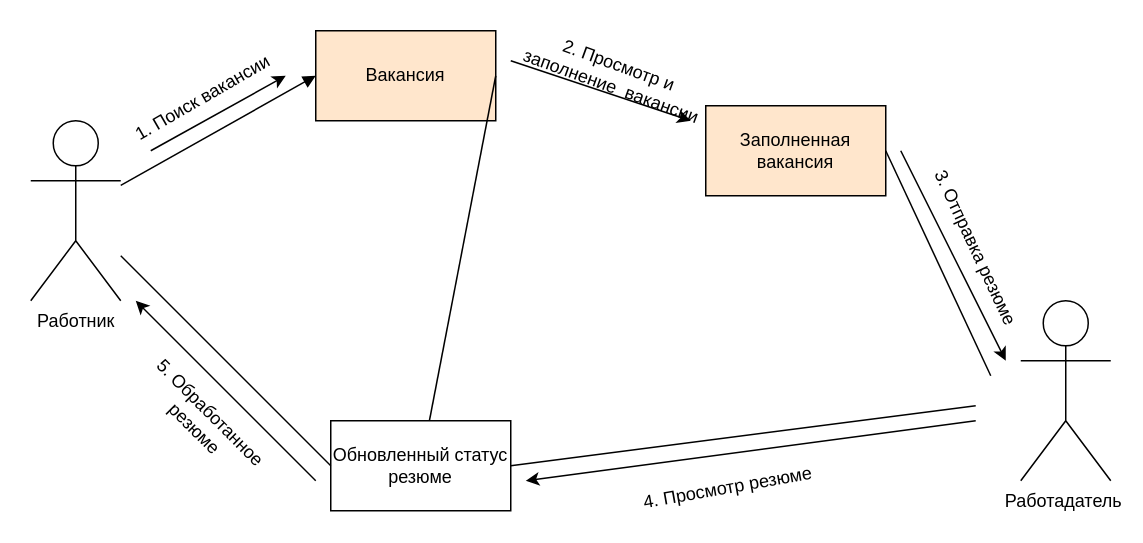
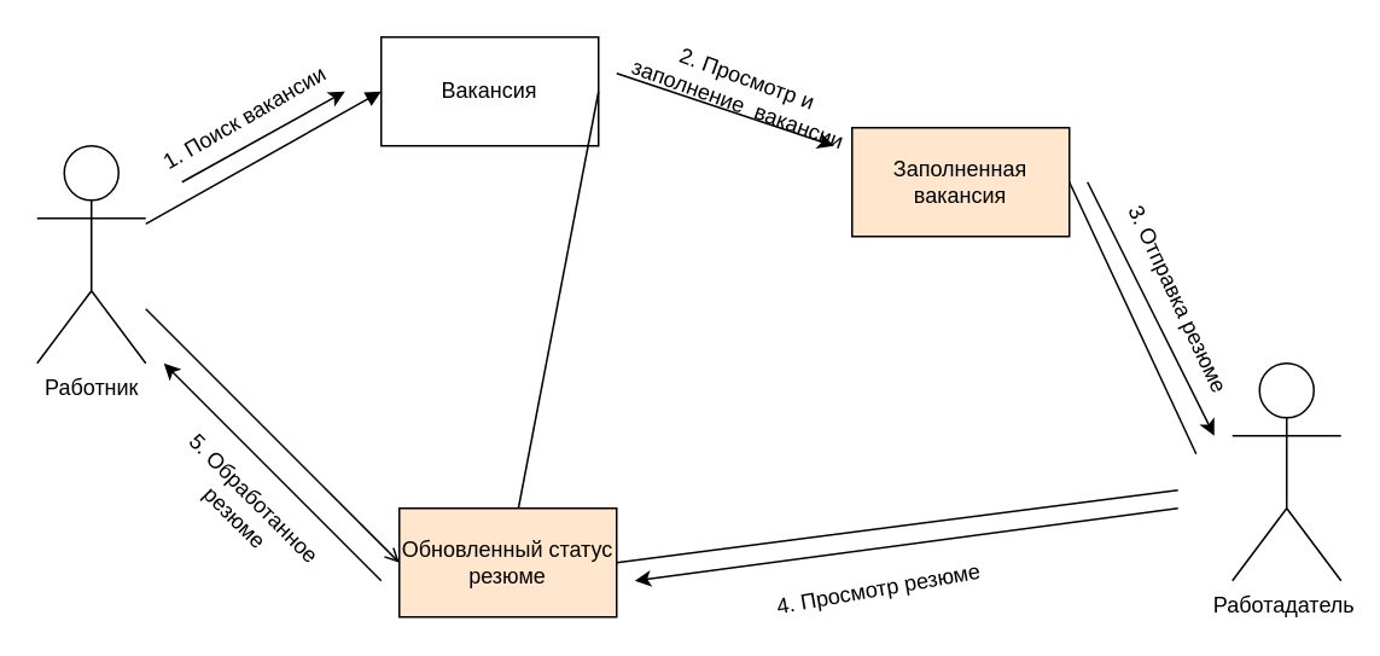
  <mxCell id="0" />
  <mxCell id="1" parent="0" />
  <mxCell id="2" value="Работник" style="shape=umlActor;verticalLabelPosition=bottom;verticalAlign=top;html=1;outlineConnect=0;" parent="1" vertex="1"><mxGeometry x="20" y="80" width="60" height="120" as="geometry" /></mxCell>
- <mxCell id="3" value="Вакансия" style="rounded=0;whiteSpace=wrap;html=1;fillColor=#ffe6cc;" parent="1" vertex="1"><mxGeometry x="210" y="20" width="120" height="60" as="geometry" /></mxCell>
+ <mxCell id="3" value="Вакансия" style="rounded=0;whiteSpace=wrap;html=1;" parent="1" vertex="1"><mxGeometry x="210" y="20" width="120" height="60" as="geometry" /></mxCell>
  <mxCell id="4" value="" style="endArrow=block;html=1;rounded=0;entryX=0;entryY=0.5;entryDx=0;entryDy=0;" parent="1" source="2" target="3" edge="1"><mxGeometry width="50" height="50" relative="1" as="geometry"><mxPoint x="100" y="150" as="sourcePoint" /><mxPoint x="150" y="100" as="targetPoint" /></mxGeometry></mxCell>
  <mxCell id="5" value="" style="endArrow=classic;html=1;rounded=0;" parent="1" edge="1"><mxGeometry width="50" height="50" relative="1" as="geometry"><mxPoint x="100" y="100" as="sourcePoint" /><mxPoint x="190" y="50" as="targetPoint" /></mxGeometry></mxCell>
  <mxCell id="6" value="1. Поиск вакансии" style="text;html=1;align=center;verticalAlign=middle;whiteSpace=wrap;rounded=0;rotation=-30;" parent="1" vertex="1"><mxGeometry x="80" y="50" width="110" height="30" as="geometry" /></mxCell>
  <mxCell id="7" value="" style="endArrow=classic;html=1;rounded=0;" parent="1" edge="1"><mxGeometry width="50" height="50" relative="1" as="geometry"><mxPoint x="340" y="40" as="sourcePoint" /><mxPoint x="460" y="80" as="targetPoint" /></mxGeometry></mxCell>
  <mxCell id="8" value="Заполненная вакансия" style="rounded=0;whiteSpace=wrap;html=1;fillColor=#ffe6cc;" parent="1" vertex="1"><mxGeometry x="470" y="70" width="120" height="60" as="geometry" /></mxCell>
  <mxCell id="9" value="2. Просмотр и заполнение&amp;nbsp; вакансии" style="text;html=1;align=center;verticalAlign=middle;whiteSpace=wrap;rounded=0;rotation=20;" parent="1" vertex="1"><mxGeometry x="340" y="35" width="140" height="30" as="geometry" /></mxCell>
  <mxCell id="10" value="" style="endArrow=none;html=1;rounded=0;exitX=1;exitY=0.5;exitDx=0;exitDy=0;" parent="1" source="3" target="14" edge="1"><mxGeometry width="50" height="50" relative="1" as="geometry"><mxPoint x="400" y="150" as="sourcePoint" /><mxPoint x="450" y="100" as="targetPoint" /></mxGeometry></mxCell>
  <mxCell id="11" value="" style="endArrow=none;html=1;rounded=0;entryX=1;entryY=0.5;entryDx=0;entryDy=0;exitX=0.5;exitY=0;exitDx=0;exitDy=0;" parent="1" target="8" edge="1"><mxGeometry width="50" height="50" relative="1" as="geometry"><mxPoint x="660" y="250" as="sourcePoint" /><mxPoint x="510" y="210" as="targetPoint" /></mxGeometry></mxCell>
  <mxCell id="12" value="" style="endArrow=classic;html=1;rounded=0;" parent="1" edge="1"><mxGeometry width="50" height="50" relative="1" as="geometry"><mxPoint x="600" y="100" as="sourcePoint" /><mxPoint x="670" y="240" as="targetPoint" /></mxGeometry></mxCell>
  <mxCell id="13" value="3. Отправка резюме" style="text;html=1;align=center;verticalAlign=middle;whiteSpace=wrap;rounded=0;rotation=65;" parent="1" vertex="1"><mxGeometry x="580" y="150" width="140" height="30" as="geometry" /></mxCell>
- <mxCell id="14" value="Обновленный статус резюме" style="rounded=0;whiteSpace=wrap;html=1;" parent="1" vertex="1"><mxGeometry x="220" y="280" width="120" height="60" as="geometry" /></mxCell>
+ <mxCell id="14" value="Обновленный статус резюме" style="rounded=0;whiteSpace=wrap;html=1;fillColor=#ffe6cc;" parent="1" vertex="1"><mxGeometry x="220" y="280" width="120" height="60" as="geometry" /></mxCell>
  <mxCell id="15" value="" style="endArrow=none;html=1;rounded=0;exitX=1;exitY=0.5;exitDx=0;exitDy=0;" parent="1" source="14" edge="1"><mxGeometry width="50" height="50" relative="1" as="geometry"><mxPoint x="330" y="430" as="sourcePoint" /><mxPoint x="650" y="270" as="targetPoint" /></mxGeometry></mxCell>
  <mxCell id="16" value="" style="endArrow=classic;html=1;rounded=0;" parent="1" edge="1"><mxGeometry width="50" height="50" relative="1" as="geometry"><mxPoint x="650" y="280" as="sourcePoint" /><mxPoint x="350" y="320" as="targetPoint" /></mxGeometry></mxCell>
  <mxCell id="17" value="4. Просмотр резюме" style="text;html=1;align=center;verticalAlign=middle;whiteSpace=wrap;rounded=0;rotation=-10;" parent="1" vertex="1"><mxGeometry x="370" y="310" width="230" height="30" as="geometry" /></mxCell>
- <mxCell id="18" value="" style="endArrow=none;html=1;rounded=0;entryX=0;entryY=0.5;entryDx=0;entryDy=0;" parent="1" source="2" target="14" edge="1"><mxGeometry width="50" height="50" relative="1" as="geometry"><mxPoint x="210" y="355" as="sourcePoint" /><mxPoint x="280" y="310" as="targetPoint" /></mxGeometry></mxCell>
+ <mxCell id="18" value="" style="endArrow=open;html=1;rounded=0;entryX=0;entryY=0.5;entryDx=0;entryDy=0;" parent="1" source="2" target="14" edge="1"><mxGeometry width="50" height="50" relative="1" as="geometry"><mxPoint x="210" y="355" as="sourcePoint" /><mxPoint x="280" y="310" as="targetPoint" /></mxGeometry></mxCell>
  <mxCell id="19" value="" style="endArrow=classic;html=1;rounded=0;" parent="1" edge="1"><mxGeometry width="50" height="50" relative="1" as="geometry"><mxPoint x="210" y="320" as="sourcePoint" /><mxPoint x="90" y="200" as="targetPoint" /></mxGeometry></mxCell>
  <mxCell id="20" value="5. Обработанное резюме" style="text;html=1;align=center;verticalAlign=middle;whiteSpace=wrap;rounded=0;rotation=45;" parent="1" vertex="1"><mxGeometry x="80" y="265" width="110" height="30" as="geometry" /></mxCell>
  <mxCell id="21" value="Работадатель&amp;nbsp;" style="shape=umlActor;verticalLabelPosition=bottom;verticalAlign=top;html=1;outlineConnect=0;" vertex="1" parent="1"><mxGeometry x="680" y="200" width="60" height="120" as="geometry" /></mxCell>
